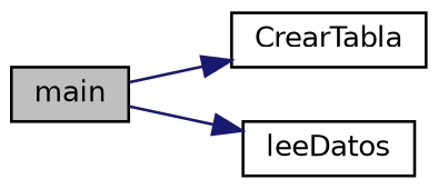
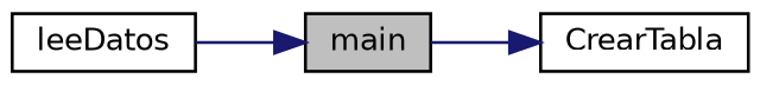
  digraph {
    rankdir=LR
    node [color=black fillcolor=white fontname=Helvetica fontsize=10 shape=record style=filled]
    edge [color=midnightblue fontname=Helvetica fontsize=10 labelfontname=Helvetica labelfontsize=10 style=solid]
    n1 [fillcolor=grey75 fontcolor=black height=0.2 label=main width=0.4]
    n2 [height=0.2 label=CrearTabla width=0.4]
    n3 [height=0.2 label=leeDatos width=0.4]
    n1 -> n2
-   n1 -> n3
+   n3 -> n1
  }
